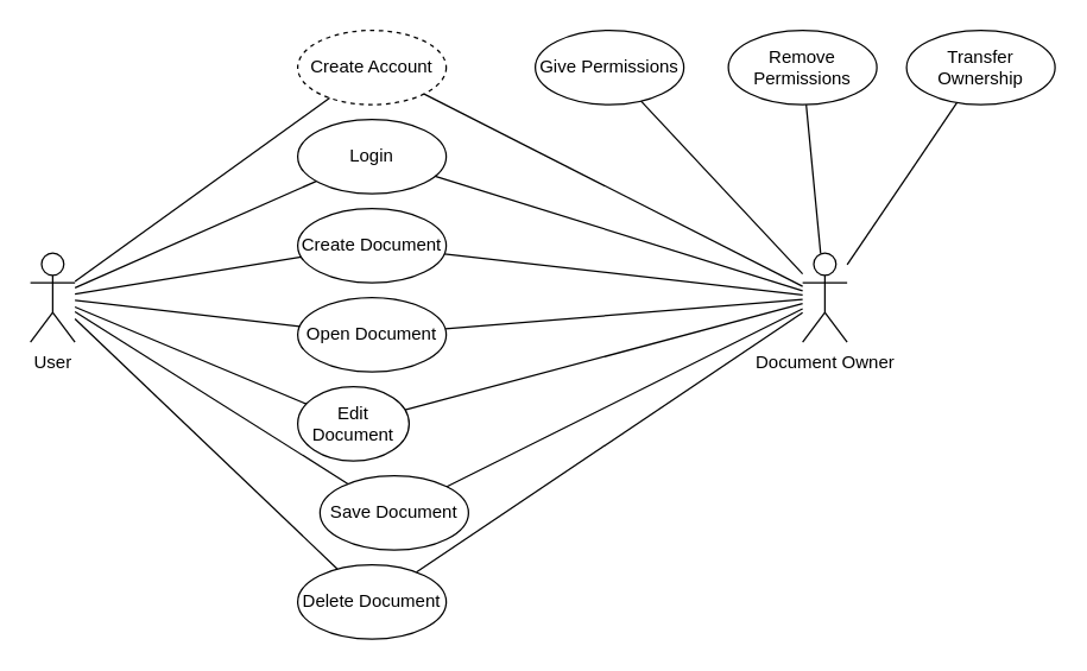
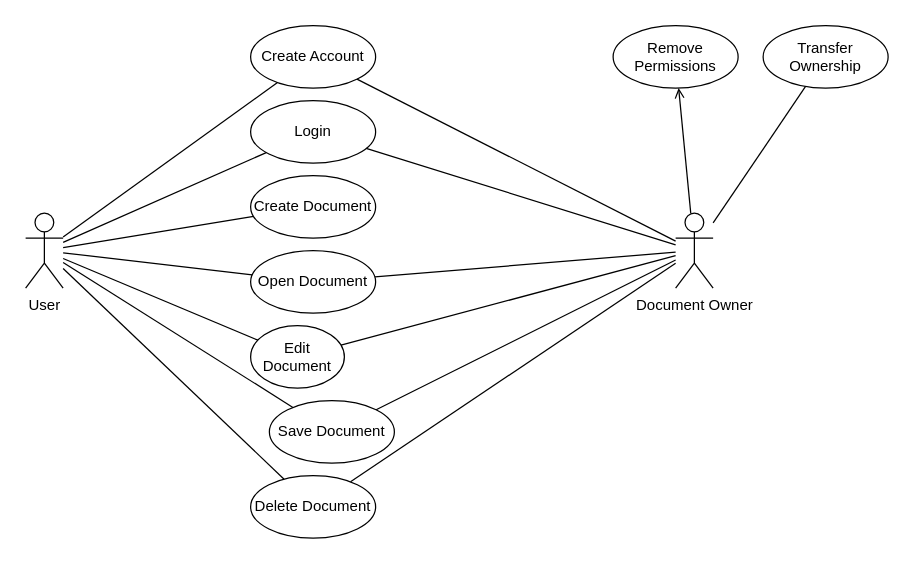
  <mxCell id="0" />
  <mxCell id="1" parent="0" />
  <mxCell id="2" value="User" style="shape=umlActor;verticalLabelPosition=bottom;verticalAlign=top;html=1;outlineConnect=0;" vertex="1" parent="1"><mxGeometry x="20" y="170" width="30" height="60" as="geometry" /></mxCell>
  <mxCell id="3" value="Document Owner" style="shape=umlActor;verticalLabelPosition=bottom;verticalAlign=top;html=1;outlineConnect=0;" vertex="1" parent="1"><mxGeometry x="540" y="170" width="30" height="60" as="geometry" /></mxCell>
- <mxCell id="4" value="Create Account" style="ellipse;whiteSpace=wrap;html=1;dashed=1;" vertex="1" parent="1"><mxGeometry x="200" y="20" width="100" height="50" as="geometry" /></mxCell>
+ <mxCell id="4" value="Create Account" style="ellipse;whiteSpace=wrap;html=1;" vertex="1" parent="1"><mxGeometry x="200" y="20" width="100" height="50" as="geometry" /></mxCell>
  <mxCell id="5" value="Login" style="ellipse;whiteSpace=wrap;html=1;" vertex="1" parent="1"><mxGeometry x="200" y="80" width="100" height="50" as="geometry" /></mxCell>
  <mxCell id="6" value="Create Document" style="ellipse;whiteSpace=wrap;html=1;" vertex="1" parent="1"><mxGeometry x="200" y="140" width="100" height="50" as="geometry" /></mxCell>
  <mxCell id="7" value="Open Document" style="ellipse;whiteSpace=wrap;html=1;" vertex="1" parent="1"><mxGeometry x="200" y="200" width="100" height="50" as="geometry" /></mxCell>
  <mxCell id="8" value="Edit Document" style="ellipse;whiteSpace=wrap;html=1;" vertex="1" parent="1"><mxGeometry x="200" y="260" width="75" height="50" as="geometry" /></mxCell>
  <mxCell id="9" value="Save Document" style="ellipse;whiteSpace=wrap;html=1;" vertex="1" parent="1"><mxGeometry x="215" y="320" width="100" height="50" as="geometry" /></mxCell>
  <mxCell id="10" value="" style="endArrow=none;html=1;rounded=0;" edge="1" parent="1" source="2" target="4"><mxGeometry width="50" height="50" relative="1" as="geometry"><mxPoint x="190" y="290" as="sourcePoint" /><mxPoint x="240" y="240" as="targetPoint" /></mxGeometry></mxCell>
  <mxCell id="11" value="" style="endArrow=none;html=1;rounded=0;" edge="1" parent="1" source="2" target="5"><mxGeometry width="50" height="50" relative="1" as="geometry"><mxPoint x="190" y="290" as="sourcePoint" /><mxPoint x="240" y="240" as="targetPoint" /></mxGeometry></mxCell>
  <mxCell id="12" value="" style="endArrow=none;html=1;rounded=0;" edge="1" parent="1" source="6" target="2"><mxGeometry width="50" height="50" relative="1" as="geometry"><mxPoint x="190" y="290" as="sourcePoint" /><mxPoint x="240" y="240" as="targetPoint" /></mxGeometry></mxCell>
  <mxCell id="13" value="" style="endArrow=none;html=1;rounded=0;" edge="1" parent="1" source="2" target="7"><mxGeometry width="50" height="50" relative="1" as="geometry"><mxPoint x="190" y="290" as="sourcePoint" /><mxPoint x="240" y="240" as="targetPoint" /></mxGeometry></mxCell>
  <mxCell id="14" value="" style="endArrow=none;html=1;rounded=0;" edge="1" parent="1" source="2" target="8"><mxGeometry width="50" height="50" relative="1" as="geometry"><mxPoint x="190" y="290" as="sourcePoint" /><mxPoint x="240" y="240" as="targetPoint" /></mxGeometry></mxCell>
  <mxCell id="15" value="" style="endArrow=none;html=1;rounded=0;" edge="1" parent="1" source="9" target="2"><mxGeometry width="50" height="50" relative="1" as="geometry"><mxPoint x="190" y="290" as="sourcePoint" /><mxPoint x="240" y="240" as="targetPoint" /></mxGeometry></mxCell>
  <mxCell id="16" value="" style="endArrow=none;html=1;rounded=0;" edge="1" parent="1" source="9" target="3"><mxGeometry width="50" height="50" relative="1" as="geometry"><mxPoint x="370" y="290" as="sourcePoint" /><mxPoint x="420" y="240" as="targetPoint" /></mxGeometry></mxCell>
  <mxCell id="17" value="" style="endArrow=none;html=1;rounded=0;" edge="1" parent="1" source="3" target="8"><mxGeometry width="50" height="50" relative="1" as="geometry"><mxPoint x="190" y="290" as="sourcePoint" /><mxPoint x="240" y="240" as="targetPoint" /></mxGeometry></mxCell>
- <mxCell id="18" value="" style="endArrow=none;html=1;rounded=0;" edge="1" parent="1" source="3" target="6"><mxGeometry width="50" height="50" relative="1" as="geometry"><mxPoint x="190" y="290" as="sourcePoint" /><mxPoint x="240" y="240" as="targetPoint" /></mxGeometry></mxCell>
  <mxCell id="19" value="" style="endArrow=none;html=1;rounded=0;" edge="1" parent="1" source="7" target="3"><mxGeometry width="50" height="50" relative="1" as="geometry"><mxPoint x="190" y="290" as="sourcePoint" /><mxPoint x="240" y="240" as="targetPoint" /></mxGeometry></mxCell>
  <mxCell id="20" value="" style="endArrow=none;html=1;rounded=0;" edge="1" parent="1" source="3" target="5"><mxGeometry width="50" height="50" relative="1" as="geometry"><mxPoint x="190" y="290" as="sourcePoint" /><mxPoint x="240" y="240" as="targetPoint" /></mxGeometry></mxCell>
  <mxCell id="21" value="" style="endArrow=none;html=1;rounded=0;" edge="1" parent="1" source="3" target="4"><mxGeometry width="50" height="50" relative="1" as="geometry"><mxPoint x="190" y="290" as="sourcePoint" /><mxPoint x="240" y="240" as="targetPoint" /></mxGeometry></mxCell>
- <mxCell id="22" value="Give Permissions" style="ellipse;whiteSpace=wrap;html=1;" vertex="1" parent="1"><mxGeometry x="360" y="20" width="100" height="50" as="geometry" /></mxCell>
  <mxCell id="23" value="Remove Permissions" style="ellipse;whiteSpace=wrap;html=1;" vertex="1" parent="1"><mxGeometry x="490" y="20" width="100" height="50" as="geometry" /></mxCell>
  <mxCell id="24" value="Transfer Ownership" style="ellipse;whiteSpace=wrap;html=1;" vertex="1" parent="1"><mxGeometry x="610" y="20" width="100" height="50" as="geometry" /></mxCell>
- <mxCell id="25" value="" style="endArrow=none;html=1;rounded=0;" edge="1" parent="1" source="3" target="22"><mxGeometry width="50" height="50" relative="1" as="geometry"><mxPoint x="190" y="290" as="sourcePoint" /><mxPoint x="240" y="240" as="targetPoint" /></mxGeometry></mxCell>
- <mxCell id="26" value="" style="endArrow=none;html=1;rounded=0;" edge="1" parent="1" source="3" target="23"><mxGeometry width="50" height="50" relative="1" as="geometry"><mxPoint x="190" y="290" as="sourcePoint" /><mxPoint x="240" y="240" as="targetPoint" /></mxGeometry></mxCell>
+ <mxCell id="26" value="" style="endArrow=open;html=1;rounded=0;" edge="1" parent="1" source="3" target="23"><mxGeometry width="50" height="50" relative="1" as="geometry"><mxPoint x="190" y="290" as="sourcePoint" /><mxPoint x="240" y="240" as="targetPoint" /></mxGeometry></mxCell>
  <mxCell id="27" value="" style="endArrow=none;html=1;rounded=0;" edge="1" parent="1" source="3" target="24"><mxGeometry width="50" height="50" relative="1" as="geometry"><mxPoint x="190" y="290" as="sourcePoint" /><mxPoint x="240" y="240" as="targetPoint" /></mxGeometry></mxCell>
  <mxCell id="28" value="Delete Document" style="ellipse;whiteSpace=wrap;html=1;" vertex="1" parent="1"><mxGeometry x="200" y="380" width="100" height="50" as="geometry" /></mxCell>
  <mxCell id="29" value="" style="endArrow=none;html=1;rounded=0;" edge="1" parent="1" source="28" target="3"><mxGeometry width="50" height="50" relative="1" as="geometry"><mxPoint x="320" y="200" as="sourcePoint" /><mxPoint x="370" y="150" as="targetPoint" /></mxGeometry></mxCell>
  <mxCell id="30" value="" style="endArrow=none;html=1;rounded=0;" edge="1" parent="1" source="2" target="28"><mxGeometry width="50" height="50" relative="1" as="geometry"><mxPoint x="320" y="200" as="sourcePoint" /><mxPoint x="370" y="150" as="targetPoint" /></mxGeometry></mxCell>
